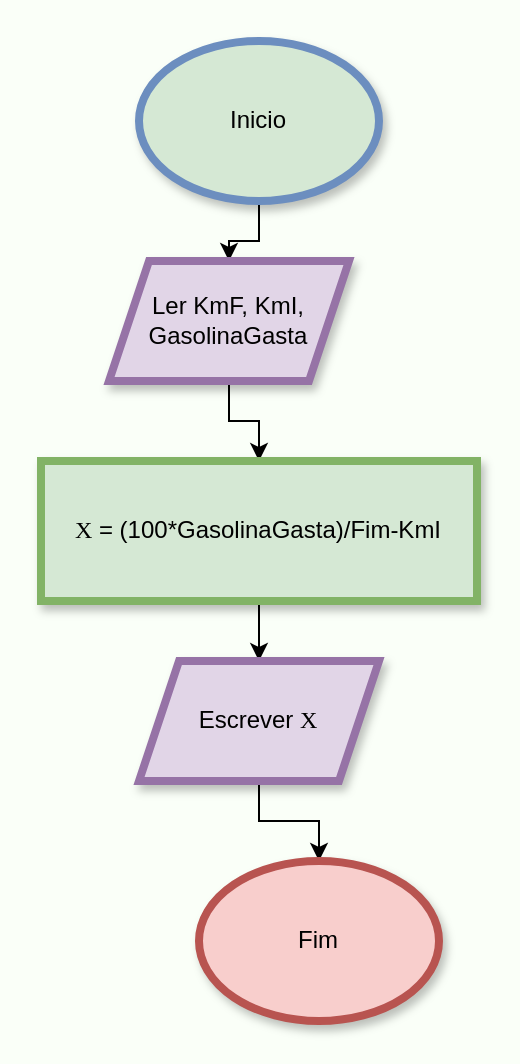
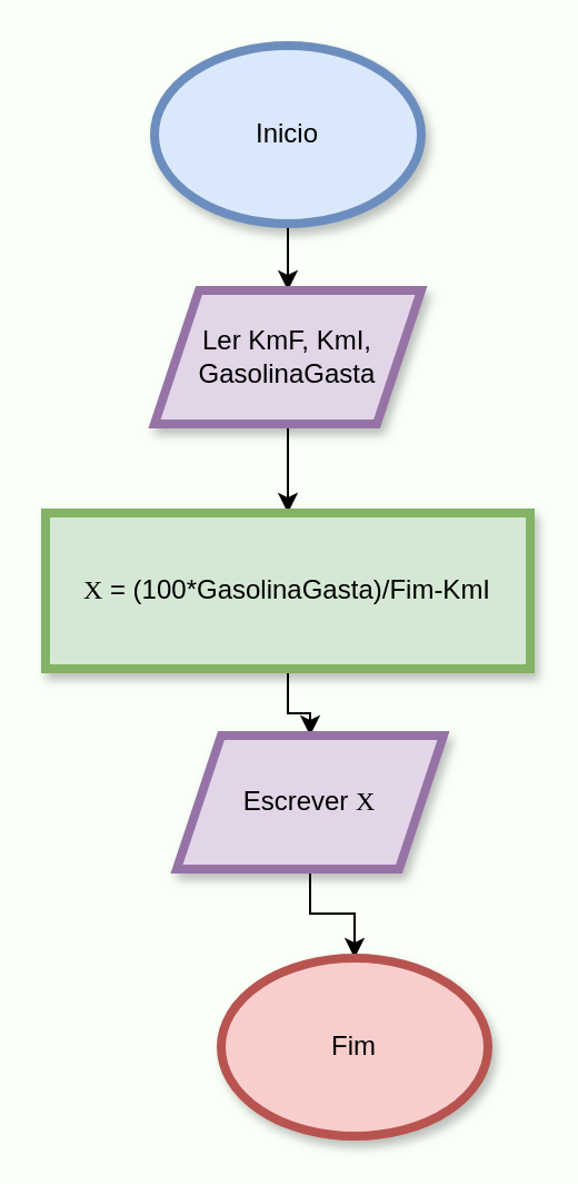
  <mxCell id="0" />
  <mxCell id="1" parent="0" />
  <mxCell id="2" style="edgeStyle=orthogonalEdgeStyle;rounded=0;orthogonalLoop=1;jettySize=auto;html=1;" edge="1" parent="1" source="3" target="5"><mxGeometry relative="1" as="geometry" /></mxCell>
- <mxCell id="3" value="Inicio" style="ellipse;whiteSpace=wrap;html=1;fillColor=#d5e8d4;strokeColor=#6c8ebf;strokeWidth=4;shadow=1;" vertex="1" parent="1"><mxGeometry x="69" y="20" width="120" height="80" as="geometry" /></mxCell>
+ <mxCell id="3" value="Inicio" style="ellipse;whiteSpace=wrap;html=1;fillColor=#dae8fc;strokeColor=#6c8ebf;strokeWidth=4;shadow=1;" vertex="1" parent="1"><mxGeometry x="69" y="20" width="120" height="80" as="geometry" /></mxCell>
  <mxCell id="4" style="edgeStyle=orthogonalEdgeStyle;rounded=0;orthogonalLoop=1;jettySize=auto;html=1;entryX=0.5;entryY=0;entryDx=0;entryDy=0;" edge="1" parent="1" source="5" target="7"><mxGeometry relative="1" as="geometry" /></mxCell>
- <mxCell id="5" value="Ler KmF, KmI, GasolinaGasta" style="shape=parallelogram;perimeter=parallelogramPerimeter;whiteSpace=wrap;html=1;fixedSize=1;fillColor=#e1d5e7;strokeColor=#9673a6;strokeWidth=4;shadow=1;" vertex="1" parent="1"><mxGeometry x="54" y="130" width="120" height="60" as="geometry" /></mxCell>
+ <mxCell id="5" value="Ler KmF, KmI, GasolinaGasta" style="shape=parallelogram;perimeter=parallelogramPerimeter;whiteSpace=wrap;html=1;fixedSize=1;fillColor=#e1d5e7;strokeColor=#9673a6;strokeWidth=4;shadow=1;" vertex="1" parent="1"><mxGeometry x="69" y="130" width="120" height="60" as="geometry" /></mxCell>
  <mxCell id="6" value="" style="edgeStyle=orthogonalEdgeStyle;rounded=0;orthogonalLoop=1;jettySize=auto;html=1;" edge="1" parent="1" source="7" target="9"><mxGeometry relative="1" as="geometry" /></mxCell>
  <mxCell id="7" value="&lt;font face=&quot;Times New Roman&quot;&gt;X&lt;/font&gt; = (100*GasolinaGasta)/Fim-KmI" style="rounded=0;whiteSpace=wrap;html=1;fillColor=#d5e8d4;strokeColor=#82b366;strokeWidth=4;shadow=1;" vertex="1" parent="1"><mxGeometry x="20" y="230" width="218" height="70" as="geometry" /></mxCell>
  <mxCell id="8" value="" style="edgeStyle=orthogonalEdgeStyle;rounded=0;orthogonalLoop=1;jettySize=auto;html=1;" edge="1" parent="1" source="9" target="10"><mxGeometry relative="1" as="geometry" /></mxCell>
- <mxCell id="9" value="Escrever &lt;font face=&quot;Times New Roman&quot;&gt;X&lt;/font&gt;" style="shape=parallelogram;perimeter=parallelogramPerimeter;whiteSpace=wrap;html=1;fixedSize=1;fillColor=#e1d5e7;strokeColor=#9673a6;strokeWidth=4;shadow=1;" vertex="1" parent="1"><mxGeometry x="69" y="330" width="120" height="60" as="geometry" /></mxCell>
+ <mxCell id="9" value="Escrever &lt;font face=&quot;Times New Roman&quot;&gt;X&lt;/font&gt;" style="shape=parallelogram;perimeter=parallelogramPerimeter;whiteSpace=wrap;html=1;fixedSize=1;fillColor=#e1d5e7;strokeColor=#9673a6;strokeWidth=4;shadow=1;" vertex="1" parent="1"><mxGeometry x="79" y="330" width="120" height="60" as="geometry" /></mxCell>
  <mxCell id="10" value="Fim" style="ellipse;whiteSpace=wrap;html=1;fillColor=#f8cecc;strokeColor=#b85450;strokeWidth=4;shadow=1;" vertex="1" parent="1"><mxGeometry x="99" y="430" width="120" height="80" as="geometry" /></mxCell>
